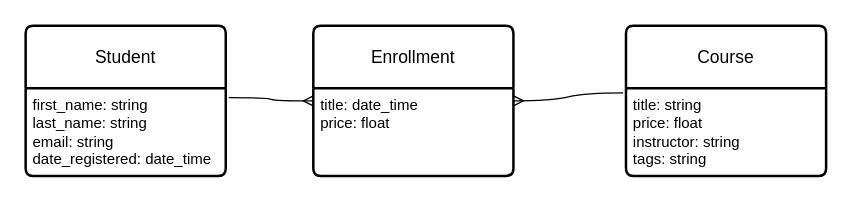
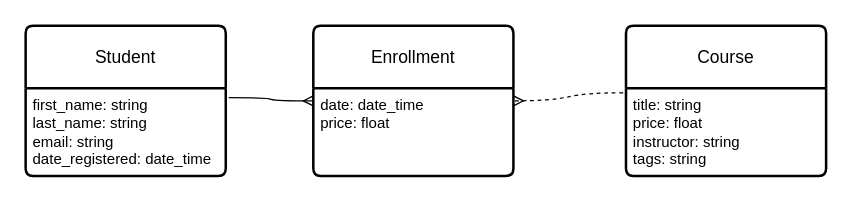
  <mxCell id="0" />
  <mxCell id="1" parent="0" />
  <mxCell id="2" value="Student" style="swimlane;childLayout=stackLayout;horizontal=1;startSize=50;horizontalStack=0;rounded=1;fontSize=14;fontStyle=0;strokeWidth=2;resizeParent=0;resizeLast=1;shadow=0;dashed=0;align=center;arcSize=4;whiteSpace=wrap;html=1;" parent="1" vertex="1"><mxGeometry x="20" y="20" width="160" height="120" as="geometry" /></mxCell>
  <mxCell id="3" value="first_name: string&lt;div&gt;last_name: string&lt;br&gt;email: string&lt;br&gt;date_registered: date_time&lt;/div&gt;" style="align=left;strokeColor=none;fillColor=none;spacingLeft=4;fontSize=12;verticalAlign=top;resizable=0;rotatable=0;part=1;html=1;" parent="2" vertex="1"><mxGeometry y="50" width="160" height="70" as="geometry" /></mxCell>
  <mxCell id="4" value="Course" style="swimlane;childLayout=stackLayout;horizontal=1;startSize=50;horizontalStack=0;rounded=1;fontSize=14;fontStyle=0;strokeWidth=2;resizeParent=0;resizeLast=1;shadow=0;dashed=0;align=center;arcSize=4;whiteSpace=wrap;html=1;" parent="1" vertex="1"><mxGeometry x="500" y="20" width="160" height="120" as="geometry" /></mxCell>
  <mxCell id="5" value="title: string&lt;div&gt;price:&amp;nbsp;&lt;span style=&quot;background-color: initial;&quot;&gt;float&lt;/span&gt;&lt;/div&gt;&lt;div&gt;instructor: string&lt;/div&gt;&lt;div&gt;tags: string&lt;/div&gt;" style="align=left;strokeColor=none;fillColor=none;spacingLeft=4;fontSize=12;verticalAlign=top;resizable=0;rotatable=0;part=1;html=1;" parent="4" vertex="1"><mxGeometry y="50" width="160" height="70" as="geometry" /></mxCell>
  <mxCell id="6" value="Enrollment" style="swimlane;childLayout=stackLayout;horizontal=1;startSize=50;horizontalStack=0;rounded=1;fontSize=14;fontStyle=0;strokeWidth=2;resizeParent=0;resizeLast=1;shadow=0;dashed=0;align=center;arcSize=4;whiteSpace=wrap;html=1;" vertex="1" parent="1"><mxGeometry x="250" y="20" width="160" height="120" as="geometry" /></mxCell>
- <mxCell id="7" value="title: date_time&lt;div&gt;price: float&lt;/div&gt;" style="align=left;strokeColor=none;fillColor=none;spacingLeft=4;fontSize=12;verticalAlign=top;resizable=0;rotatable=0;part=1;html=1;" vertex="1" parent="6"><mxGeometry y="50" width="160" height="70" as="geometry" /></mxCell>
+ <mxCell id="7" value="date: date_time&lt;div&gt;price: float&lt;/div&gt;" style="align=left;strokeColor=none;fillColor=none;spacingLeft=4;fontSize=12;verticalAlign=top;resizable=0;rotatable=0;part=1;html=1;" vertex="1" parent="6"><mxGeometry y="50" width="160" height="70" as="geometry" /></mxCell>
  <mxCell id="8" value="" style="edgeStyle=entityRelationEdgeStyle;fontSize=12;html=1;endArrow=ERmany;rounded=0;entryX=0;entryY=0.143;entryDx=0;entryDy=0;entryPerimeter=0;curved=1;exitX=1.015;exitY=0.107;exitDx=0;exitDy=0;exitPerimeter=0;" edge="1" parent="1" source="3" target="7"><mxGeometry width="100" height="100" relative="1" as="geometry"><mxPoint x="180" y="70" as="sourcePoint" /><mxPoint x="280" y="-30" as="targetPoint" /></mxGeometry></mxCell>
- <mxCell id="9" value="" style="edgeStyle=entityRelationEdgeStyle;fontSize=12;html=1;endArrow=ERmany;rounded=0;exitX=-0.014;exitY=0.446;exitDx=0;exitDy=0;exitPerimeter=0;entryX=1;entryY=0.5;entryDx=0;entryDy=0;curved=1;" edge="1" parent="1" source="4" target="6"><mxGeometry width="100" height="100" relative="1" as="geometry"><mxPoint x="413.36" y="-20" as="sourcePoint" /><mxPoint x="500" y="-13.63" as="targetPoint" /></mxGeometry></mxCell>
+ <mxCell id="9" value="" style="edgeStyle=entityRelationEdgeStyle;fontSize=12;html=1;endArrow=ERmany;rounded=0;exitX=-0.014;exitY=0.446;exitDx=0;exitDy=0;exitPerimeter=0;entryX=1;entryY=0.5;entryDx=0;entryDy=0;curved=1;dashed=1;" edge="1" parent="1" source="4" target="6"><mxGeometry width="100" height="100" relative="1" as="geometry"><mxPoint x="413.36" y="-20" as="sourcePoint" /><mxPoint x="500" y="-13.63" as="targetPoint" /></mxGeometry></mxCell>
